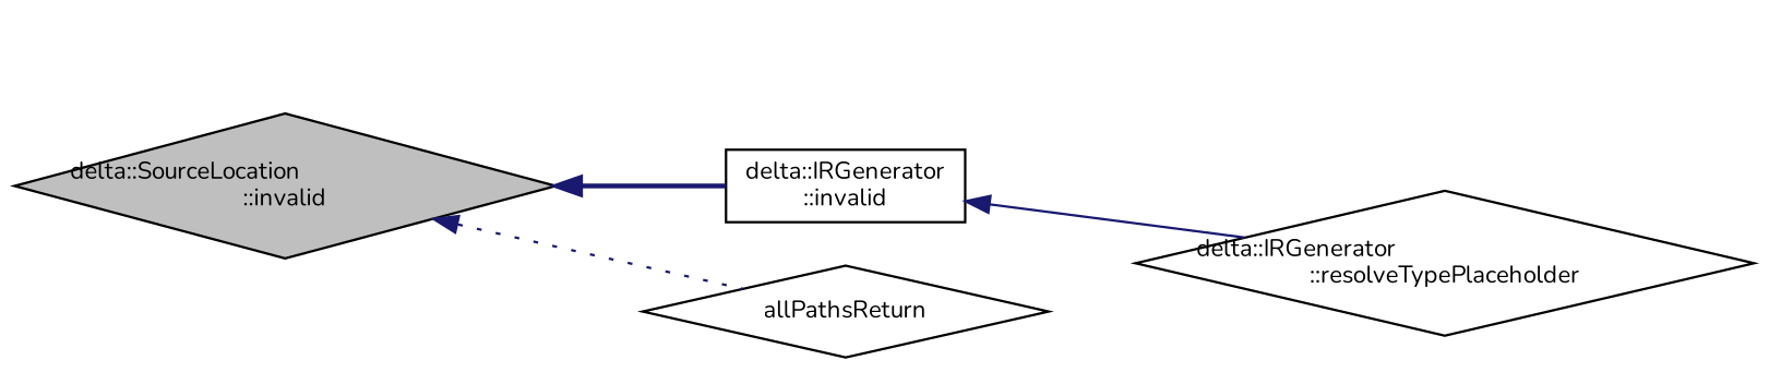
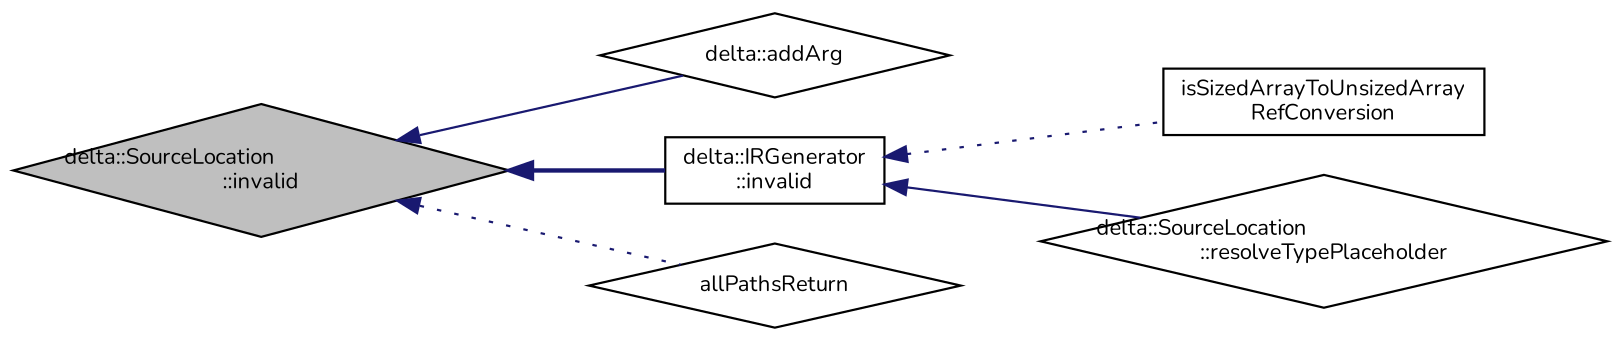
  digraph {
    fontname=Nunito
    rankdir=LR
    node [color=black fillcolor=white fontname=Nunito fontsize=10 shape=diamond style=filled]
    edge [color=midnightblue dir=back fontname=Nunito fontsize=10 labelfontname=Helvetica labelfontsize=10 style=solid]
    n1 [fillcolor=grey75 fontcolor=black height=0.2 label="delta::SourceLocation\l::invalid" width=0.4]
+   n2 [height=0.2 label="delta::addArg" width=0.4]
    n3 [height=0.2 label="delta::IRGenerator\l::invalid" shape=box width=0.4]
    n4 [height=0.2 label=allPathsReturn width=0.4]
-   n6 [height=0.2 label="delta::IRGenerator\l::resolveTypePlaceholder" width=0.4]
+   n5 [height=0.2 label="isSizedArrayToUnsizedArray\lRefConversion" shape=box width=0.4]
+   n6 [height=0.2 label="delta::SourceLocation\l::resolveTypePlaceholder" width=0.4]
+   n1 -> n2
    n1 -> n3 [style=bold]
    n1 -> n4 [style=dotted]
+   n3 -> n5 [style=dotted]
    n3 -> n6
  }
